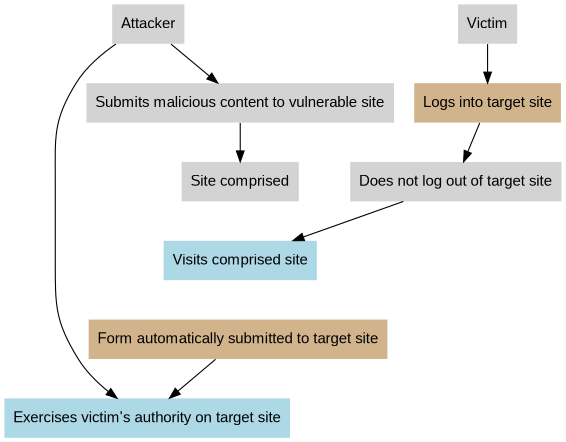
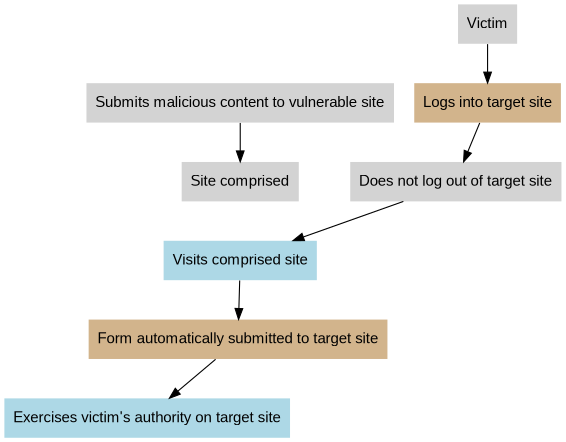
  digraph {
    fontname="Liberation Sans"
    node [color=brown fillcolor=lightgrey fontname="Liberation Sans" shape=none style=filled]
    edge [fontname="Liberation Sans"]
-   n1 [label=Attacker]
    n2 [color=deeppink label="Submits malicious content to vulnerable site"]
    n3 [fillcolor=lightblue label="Exercises victim's authority on target site"]
    n4 [color=deeppink label="Site comprised"]
    n5 [label=Victim]
    n6 [color=deeppink fillcolor=tan label="Logs into target site"]
    n7 [color=deeppink label="Does not log out of target site"]
    n8 [fillcolor=lightblue label="Visits comprised site"]
    n9 [fillcolor=tan label="Form automatically submitted to target site"]
-   n1 -> n2
-   n1 -> n3
    n2 -> n4
    n4 -> n8 [style=invis]
    n5 -> n6
    n6 -> n7
    n7 -> n8
+   n8 -> n9
    n9 -> n3
  }
